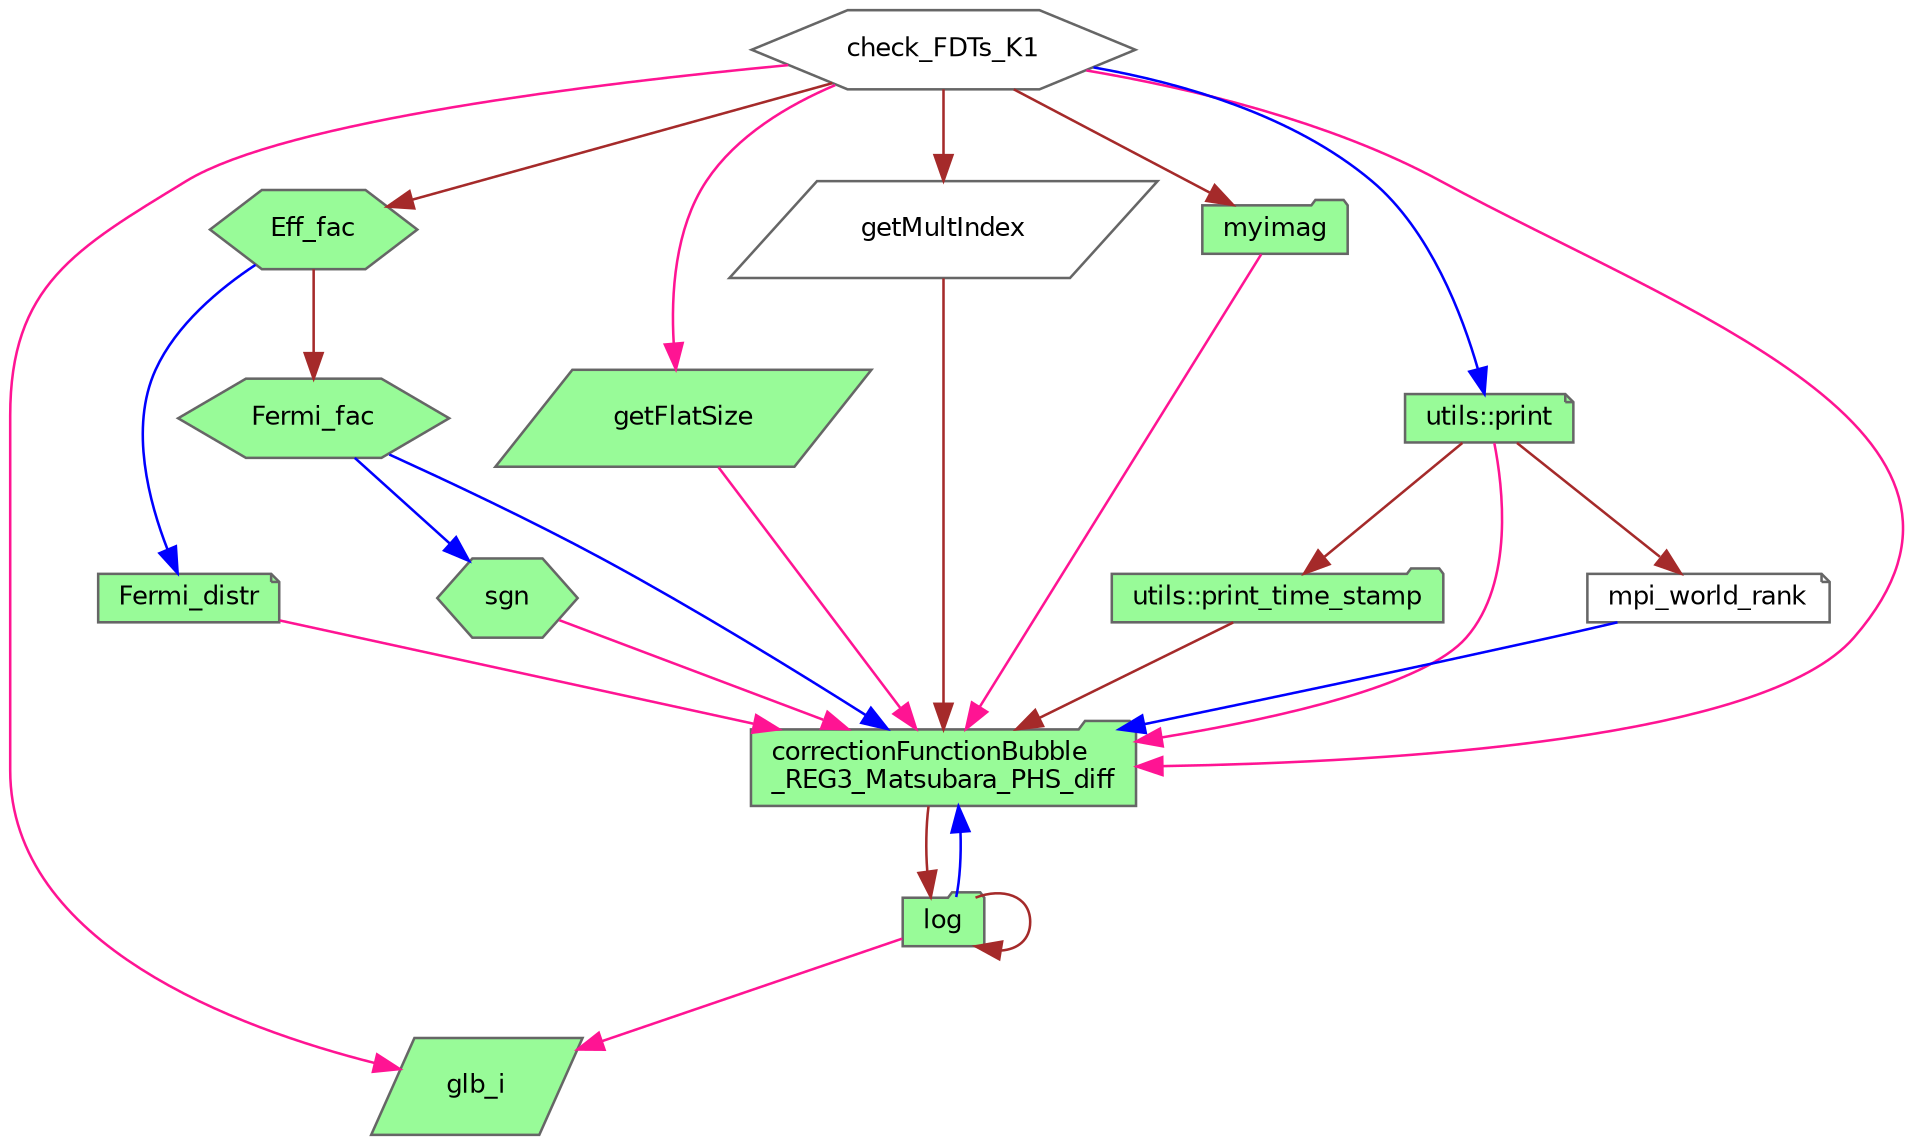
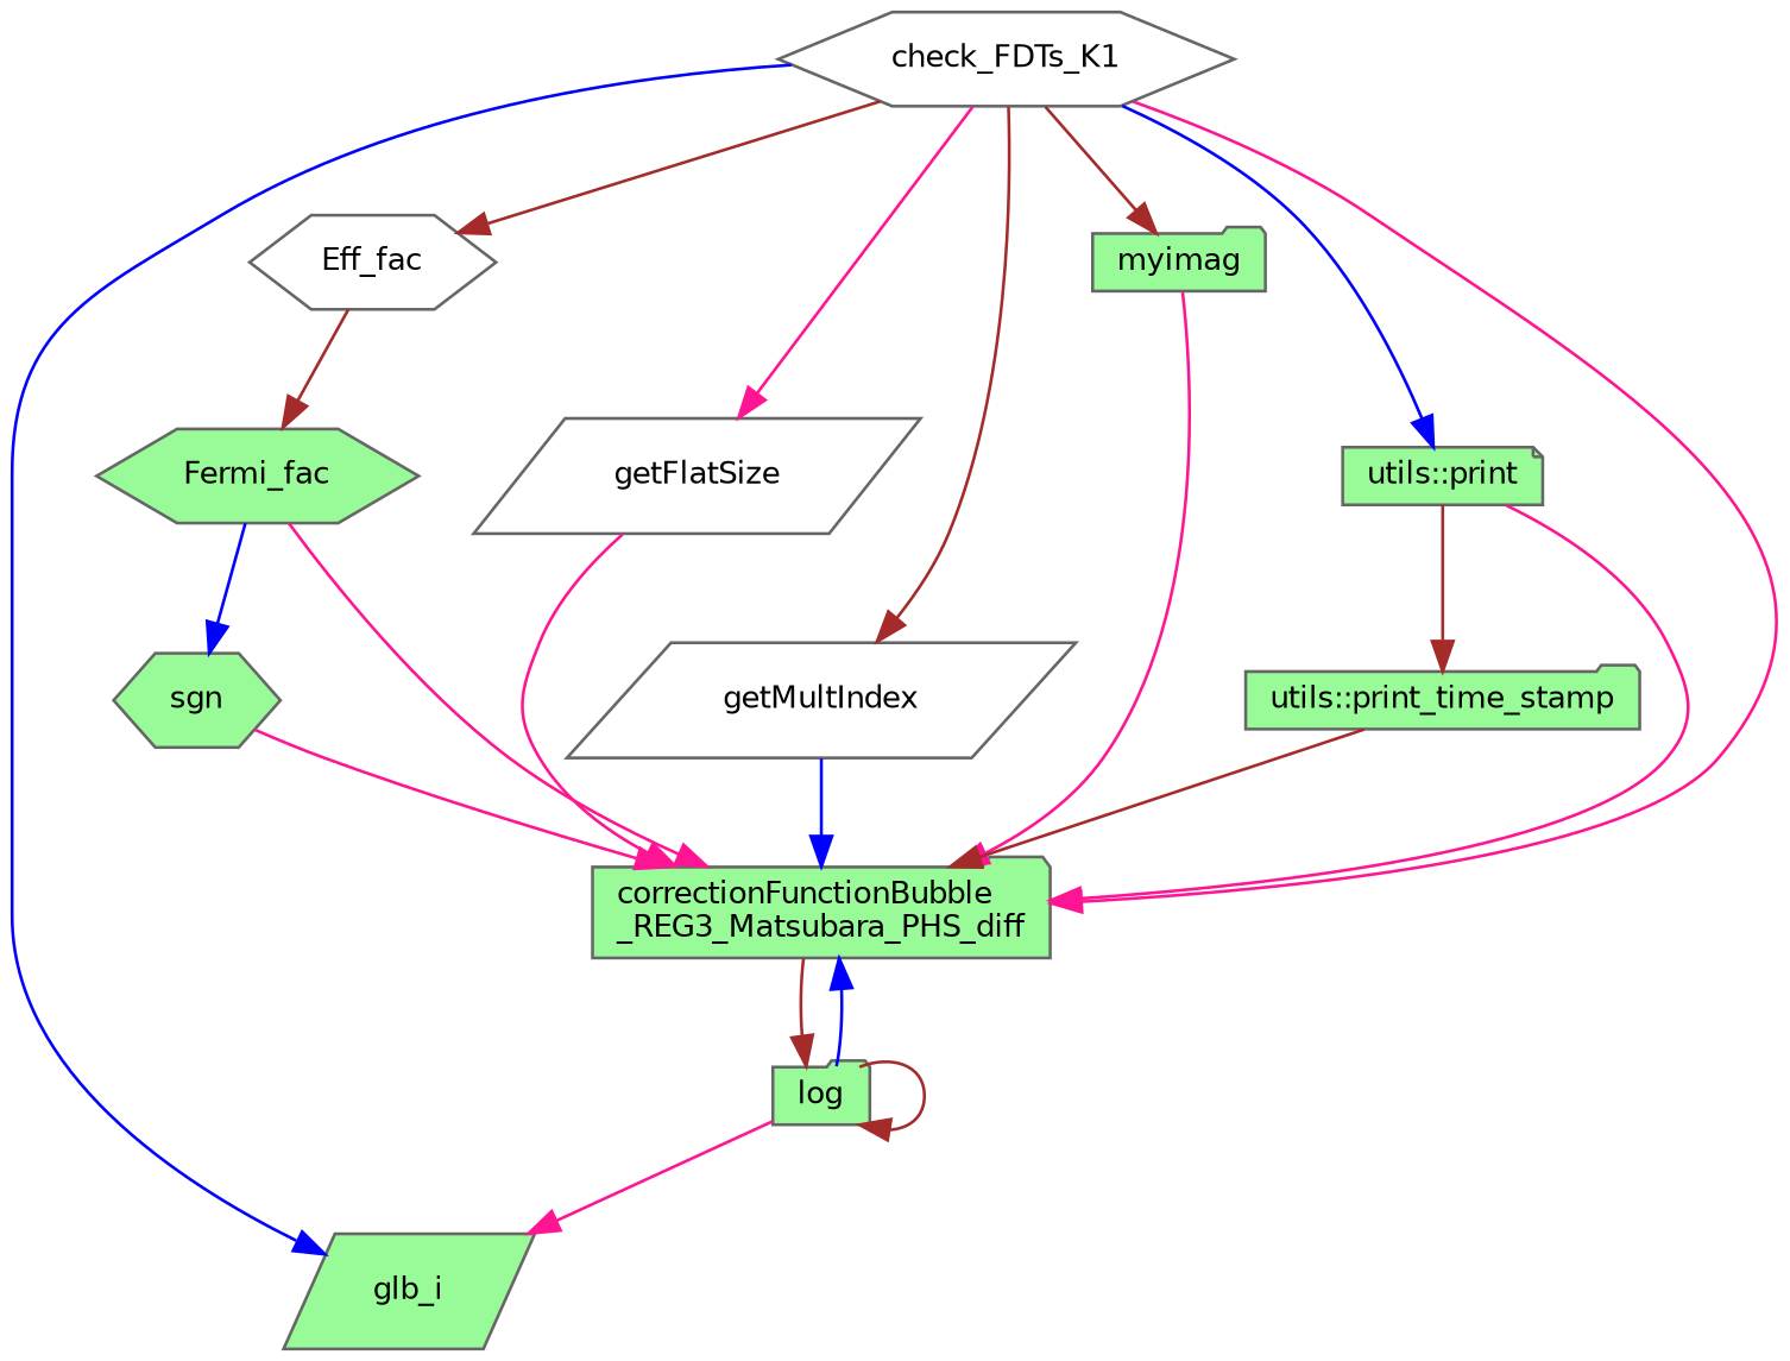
  digraph {
    rankdir=TB
    node [color=grey40 fillcolor=palegreen fontname=Helvetica fontsize=10 shape=hexagon style=filled]
    edge [color=deeppink fontname=Helvetica fontsize=10 labelfontname=Helvetica labelfontsize=10 style=solid]
    n1 [color=gray40 fillcolor=white fontcolor=black height=0.2 label=check_FDTs_K1 width=0.4]
    n2 [height=0.2 label="correctionFunctionBubble\l_REG3_Matsubara_PHS_diff" shape=folder width=0.4]
    n3 [height=0.2 label=glb_i shape=parallelogram width=0.4]
-   n4 [height=0.2 label=Eff_fac width=0.4]
-   n5 [height=0.2 label=getFlatSize shape=parallelogram width=0.4]
+   n4 [fillcolor=white height=0.2 label=Eff_fac width=0.4]
+   n5 [fillcolor=white height=0.2 label=getFlatSize shape=parallelogram width=0.4]
    n6 [fillcolor=white height=0.2 label=getMultIndex shape=parallelogram width=0.4]
    n7 [height=0.2 label=myimag shape=folder width=0.4]
    n8 [height=0.2 label="utils::print" shape=note width=0.4]
    n9 [height=0.2 label=log shape=folder width=0.4]
-   n10 [height=0.2 label=Fermi_distr shape=note width=0.4]
    n11 [height=0.2 label=Fermi_fac width=0.4]
-   n12 [fillcolor=white height=0.2 label=mpi_world_rank shape=note width=0.4]
    n13 [height=0.2 label="utils::print_time_stamp" shape=folder width=0.4]
    n14 [height=0.2 label=sgn width=0.4]
    n1 -> n2
-   n1 -> n3
+   n1 -> n3 [color=blue]
    n1 -> n4 [color=brown]
    n1 -> n5
    n1 -> n6 [color=brown]
    n1 -> n7 [color=brown]
    n1 -> n8 [color=blue]
    n2 -> n9 [color=brown]
-   n4 -> n10 [color=blue]
    n4 -> n11 [color=brown]
    n5 -> n2
-   n6 -> n2 [color=brown]
+   n6 -> n2 [color=blue]
    n7 -> n2
    n8 -> n2
-   n8 -> n12 [color=brown]
    n8 -> n13 [color=brown]
    n9 -> n2 [color=blue]
    n9 -> n3
    n9 -> n9 [color=brown]
-   n10 -> n2
-   n11 -> n2 [color=blue]
+   n11 -> n2
    n11 -> n14 [color=blue]
-   n12 -> n2 [color=blue]
    n13 -> n2 [color=brown]
    n14 -> n2
  }
